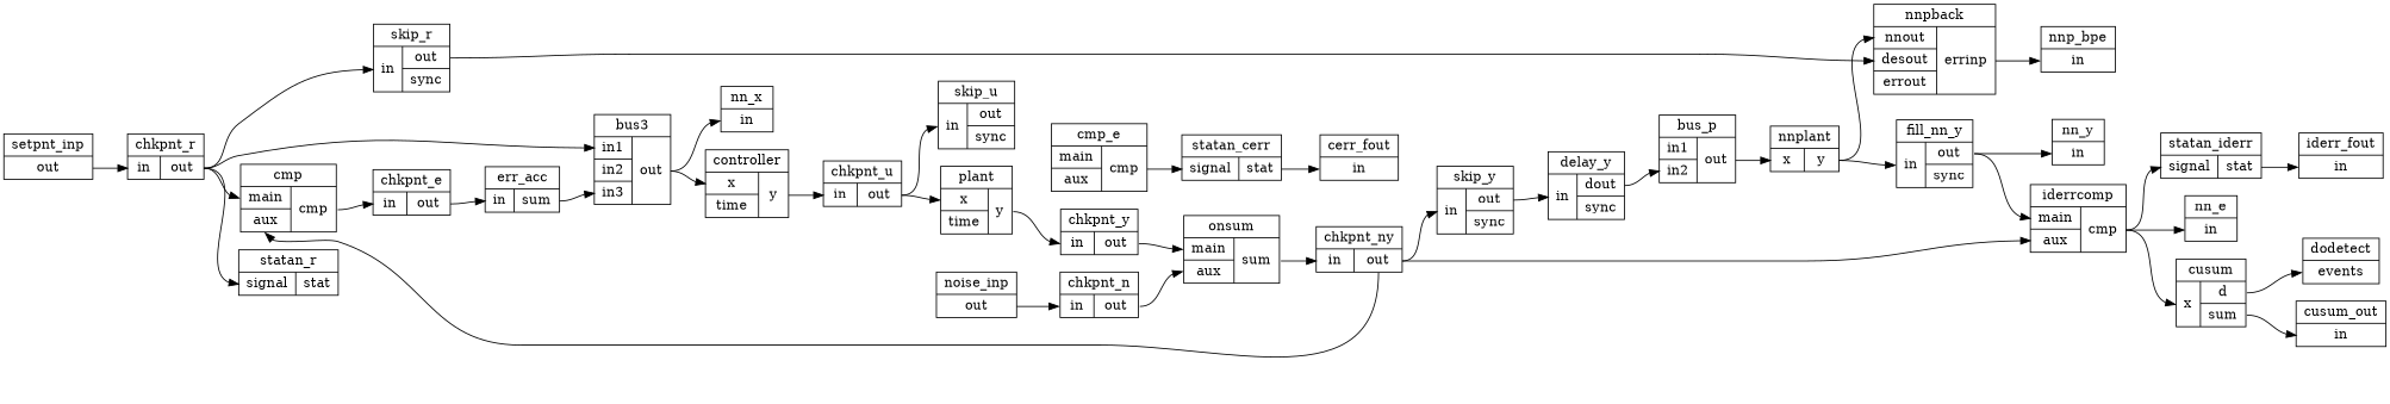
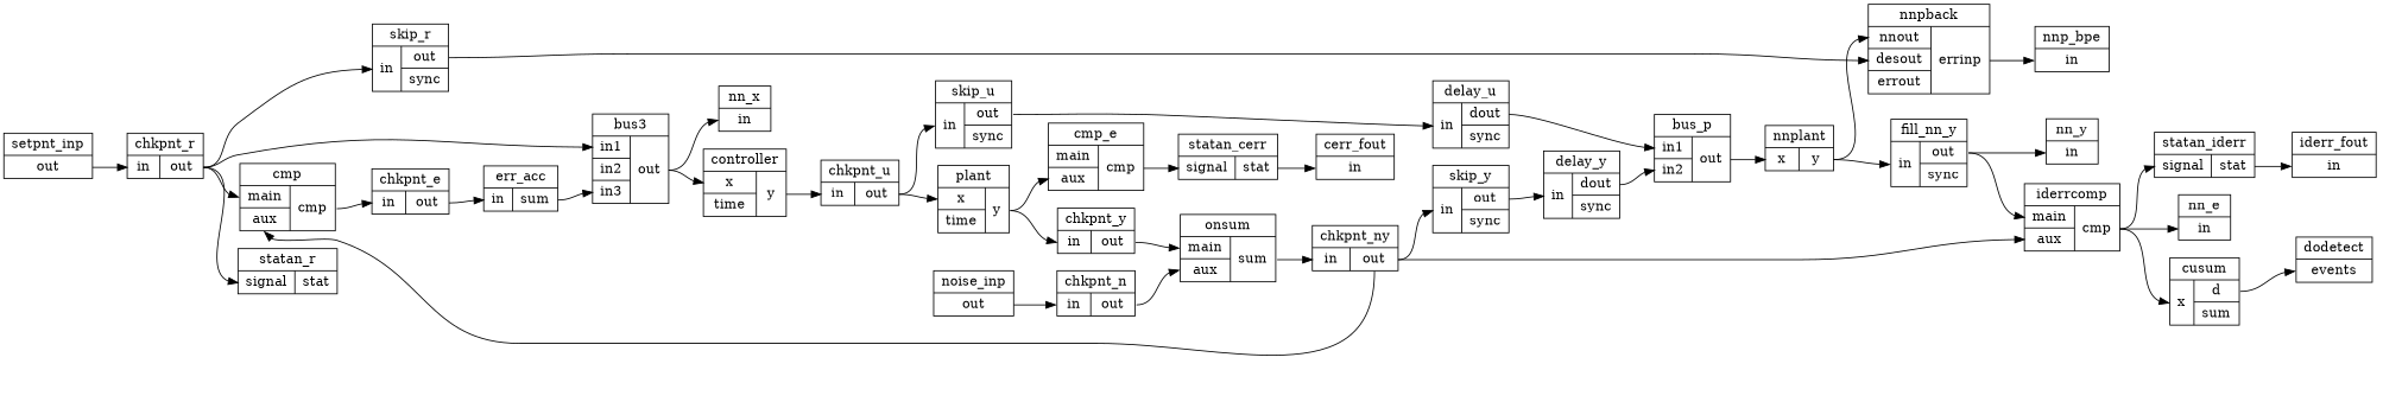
  digraph {
    rankdir=LR
    node [shape=record]
    edge [headport=in tailport=out]
    n1 [label="setpnt_inp|{{<out>out}}"]
    n2 [label="chkpnt_r|{{<in>in}|{<out>out}}"]
    n3 [label="cmp|{{<main>main|<aux>aux}|{<cmp>cmp}}"]
    n4 [label="bus3|{{<in1>in1|<in2>in2|<in3>in3}|{<out>out}}"]
    n5 [label="skip_r|{{<in>in}|{<out>out|<sync>sync}}"]
    n6 [label="statan_r|{{<signal>signal}|{<stat>stat}}"]
    n7 [label="chkpnt_e|{{<in>in}|{<out>out}}"]
    n8 [label="controller|{{<x>x|<time>time}|{<y>y}}"]
    n9 [label="nn_x|{{<in>in}}"]
    n10 [label="cmp_e|{{<main>main|<aux>aux}|{<cmp>cmp}}"]
    n11 [label="statan_cerr|{{<signal>signal}|{<stat>stat}}"]
    n12 [label="nnpback|{{<nnout>nnout|<desout>desout|<errout>errout}|{<errinp>errinp}}"]
    n13 [label="err_acc|{{<in>in}|{<sum>sum}}"]
    n14 [label="chkpnt_u|{{<in>in}|{<out>out}}"]
    n15 [label="plant|{{<x>x|<time>time}|{<y>y}}"]
    n16 [label="skip_u|{{<in>in}|{<out>out|<sync>sync}}"]
    n17 [label="chkpnt_y|{{<in>in}|{<out>out}}"]
+   n18 [label="delay_u|{{<in>in}|{<dout>dout|<sync>sync}}"]
    n19 [label="onsum|{{<main>main|<aux>aux}|{<sum>sum}}"]
    n20 [label="chkpnt_ny|{{<in>in}|{<out>out}}"]
    n21 [label="skip_y|{{<in>in}|{<out>out|<sync>sync}}"]
    n22 [label="iderrcomp|{{<main>main|<aux>aux}|{<cmp>cmp}}"]
    n23 [label="delay_y|{{<in>in}|{<dout>dout|<sync>sync}}"]
    n24 [label="statan_iderr|{{<signal>signal}|{<stat>stat}}"]
    n25 [label="nn_e|{{<in>in}}"]
    n26 [label="cusum|{{<x>x}|{<d>d|<sum>sum}}"]
    n27 [label="noise_inp|{{<out>out}}"]
    n28 [label="chkpnt_n|{{<in>in}|{<out>out}}"]
    n29 [label="bus_p|{{<in1>in1|<in2>in2}|{<out>out}}"]
    n30 [label="nnplant|{{<x>x}|{<y>y}}"]
    n31 [label="fill_nn_y|{{<in>in}|{<out>out|<sync>sync}}"]
    n32 [label="nn_y|{{<in>in}}"]
    n33 [label="nnp_bpe|{{<in>in}}"]
    n34 [label="iderr_fout|{{<in>in}}"]
-   n35 [label="cusum_out|{{<in>in}}"]
    n36 [label="dodetect|{{<events>events}}"]
    n37 [label="cerr_fout|{{<in>in}}"]
    n1 -> n2
    n2 -> n3 [headport=main]
    n2 -> n4 [headport=in1]
    n2 -> n5
    n2 -> n6 [headport=signal]
    n3 -> n7 [tailport=cmp]
    n4 -> n8 [headport=x]
    n4 -> n9
    n5 -> n12 [headport=desout]
    n7 -> n13
    n8 -> n14 [tailport=y]
    n10 -> n11 [headport=signal tailport=cmp]
    n11 -> n37 [tailport=stat]
    n12 -> n33 [tailport=errinp]
    n13 -> n4 [headport=in3 tailport=sum]
    n14 -> n15 [headport=x]
    n14 -> n16
+   n15 -> n10 [headport=aux tailport=y]
    n15 -> n17 [tailport=y]
+   n16 -> n18
    n17 -> n19 [headport=main]
+   n18 -> n29 [headport=in1 tailport=dout]
    n19 -> n20 [tailport=sum]
    n20 -> n3 [headport=aux]
    n20 -> n21
    n20 -> n22 [headport=aux]
    n21 -> n23
    n22 -> n24 [headport=signal tailport=cmp]
    n22 -> n25 [tailport=cmp]
    n22 -> n26 [headport=x tailport=cmp]
    n23 -> n29 [headport=in2 tailport=dout]
    n24 -> n34 [tailport=stat]
-   n26 -> n35 [tailport=sum]
    n26 -> n36 [headport=events tailport=d]
    n27 -> n28
    n28 -> n19 [headport=aux]
    n29 -> n30 [headport=x]
    n30 -> n12 [headport=nnout tailport=y]
    n30 -> n31 [tailport=y]
    n31 -> n22 [headport=main]
    n31 -> n32
  }
